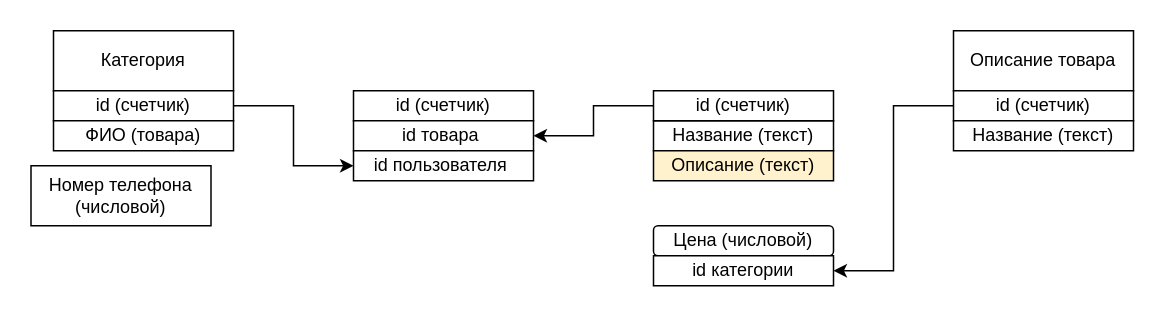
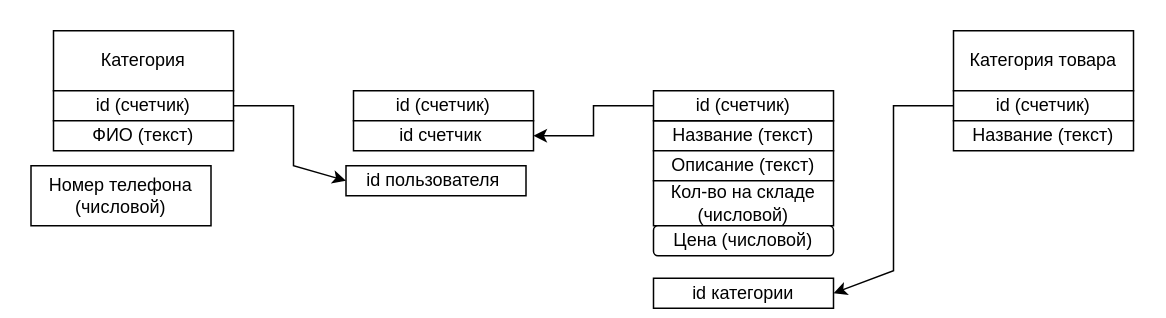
  <mxCell id="0" />
  <mxCell id="1" parent="0" />
  <mxCell id="2" value="Название (текст)" style="rounded=0;whiteSpace=wrap;html=1;container=0;" vertex="1" parent="1"><mxGeometry x="435" y="80" width="120" height="20" as="geometry" /></mxCell>
- <mxCell id="3" value="Описание (текст)" style="rounded=0;whiteSpace=wrap;html=1;container=0;fillColor=#fff2cc;" vertex="1" parent="1"><mxGeometry x="435" y="100" width="120" height="20" as="geometry" /></mxCell>
+ <mxCell id="3" value="Описание (текст)" style="rounded=0;whiteSpace=wrap;html=1;container=0;" vertex="1" parent="1"><mxGeometry x="435" y="100" width="120" height="20" as="geometry" /></mxCell>
+ <mxCell id="4" value="Кол-во на складе&lt;br&gt;(числовой)" style="rounded=0;whiteSpace=wrap;html=1;container=0;" vertex="1" parent="1"><mxGeometry x="435" y="120" width="120" height="30" as="geometry" /></mxCell>
  <mxCell id="5" value="Цена (числовой)" style="whiteSpace=wrap;html=1;container=0;rounded=1;" vertex="1" parent="1"><mxGeometry x="435" y="150" width="120" height="20" as="geometry" /></mxCell>
  <mxCell id="6" value="id (счетчик)" style="rounded=0;whiteSpace=wrap;html=1;container=0;" vertex="1" parent="1"><mxGeometry x="435" y="60" width="120" height="20" as="geometry" /></mxCell>
- <mxCell id="7" value="Описание товара" style="rounded=0;whiteSpace=wrap;html=1;" vertex="1" parent="1"><mxGeometry x="635" y="20" width="120" height="40" as="geometry" /></mxCell>
+ <mxCell id="7" value="Категория товара" style="rounded=0;whiteSpace=wrap;html=1;" vertex="1" parent="1"><mxGeometry x="635" y="20" width="120" height="40" as="geometry" /></mxCell>
  <mxCell id="8" value="id (счетчик)" style="rounded=0;whiteSpace=wrap;html=1;container=0;" vertex="1" parent="1"><mxGeometry x="635" y="60" width="120" height="20" as="geometry" /></mxCell>
  <mxCell id="9" value="Название (текст)" style="rounded=0;whiteSpace=wrap;html=1;container=0;" vertex="1" parent="1"><mxGeometry x="635" y="80" width="120" height="20" as="geometry" /></mxCell>
- <mxCell id="10" value="id категории" style="rounded=0;whiteSpace=wrap;html=1;container=0;" vertex="1" parent="1"><mxGeometry x="435" y="170" width="120" height="20" as="geometry" /></mxCell>
+ <mxCell id="10" value="id категории" style="rounded=0;whiteSpace=wrap;html=1;container=0;" vertex="1" parent="1"><mxGeometry x="435" y="185" width="120" height="20" as="geometry" /></mxCell>
  <mxCell id="11" value="" style="endArrow=classic;html=1;rounded=0;exitX=0;exitY=0.5;exitDx=0;exitDy=0;entryX=1;entryY=0.5;entryDx=0;entryDy=0;" edge="1" parent="1" source="8" target="10"><mxGeometry width="50" height="50" relative="1" as="geometry"><mxPoint x="575" y="120" as="sourcePoint" /><mxPoint x="595" y="170" as="targetPoint" /><Array as="points"><mxPoint x="595" y="70" /><mxPoint x="595" y="180" /></Array></mxGeometry></mxCell>
  <mxCell id="12" value="id (счетчик)" style="rounded=0;whiteSpace=wrap;html=1;container=0;" vertex="1" parent="1"><mxGeometry x="235" y="60" width="120" height="20" as="geometry" /></mxCell>
- <mxCell id="13" value="id товара&amp;nbsp;" style="rounded=0;whiteSpace=wrap;html=1;container=0;" vertex="1" parent="1"><mxGeometry x="235" y="80" width="120" height="20" as="geometry" /></mxCell>
+ <mxCell id="13" value="id счетчик&amp;nbsp;" style="rounded=0;whiteSpace=wrap;html=1;container=0;" vertex="1" parent="1"><mxGeometry x="235" y="80" width="120" height="20" as="geometry" /></mxCell>
  <mxCell id="14" value="" style="endArrow=classic;html=1;rounded=0;exitX=0;exitY=0.5;exitDx=0;exitDy=0;entryX=1;entryY=0.5;entryDx=0;entryDy=0;" edge="1" parent="1" source="6" target="13"><mxGeometry width="50" height="50" relative="1" as="geometry"><mxPoint x="355" y="95" as="sourcePoint" /><mxPoint x="365" y="40" as="targetPoint" /><Array as="points"><mxPoint x="395" y="70" /><mxPoint x="395" y="90" /></Array></mxGeometry></mxCell>
  <mxCell id="15" value="Категория" style="rounded=0;whiteSpace=wrap;html=1;" vertex="1" parent="1"><mxGeometry x="35" y="20" width="120" height="40" as="geometry" /></mxCell>
  <mxCell id="16" value="id (счетчик)" style="rounded=0;whiteSpace=wrap;html=1;container=0;" vertex="1" parent="1"><mxGeometry x="35" y="60" width="120" height="20" as="geometry" /></mxCell>
- <mxCell id="17" value="ФИО (товара)" style="rounded=0;whiteSpace=wrap;html=1;container=0;" vertex="1" parent="1"><mxGeometry x="35" y="80" width="120" height="20" as="geometry" /></mxCell>
+ <mxCell id="17" value="ФИО (текст)" style="rounded=0;whiteSpace=wrap;html=1;container=0;" vertex="1" parent="1"><mxGeometry x="35" y="80" width="120" height="20" as="geometry" /></mxCell>
  <mxCell id="18" value="Номер телефона&lt;br&gt;(числовой)" style="rounded=0;whiteSpace=wrap;html=1;container=0;" vertex="1" parent="1"><mxGeometry x="20" y="110" width="120" height="40" as="geometry" /></mxCell>
- <mxCell id="19" value="id пользователя&amp;nbsp;" style="rounded=0;whiteSpace=wrap;html=1;container=0;" vertex="1" parent="1"><mxGeometry x="235" y="100" width="120" height="20" as="geometry" /></mxCell>
+ <mxCell id="19" value="id пользователя&amp;nbsp;" style="rounded=0;whiteSpace=wrap;html=1;container=0;" vertex="1" parent="1"><mxGeometry x="230" y="110" width="120" height="20" as="geometry" /></mxCell>
  <mxCell id="20" value="" style="endArrow=classic;html=1;rounded=0;entryX=0;entryY=0.5;entryDx=0;entryDy=0;" edge="1" parent="1" target="19"><mxGeometry width="50" height="50" relative="1" as="geometry"><mxPoint x="155" y="70" as="sourcePoint" /><mxPoint x="205" y="20" as="targetPoint" /><Array as="points"><mxPoint y="70" x="195" /><mxPoint y="110" x="195" /></Array></mxGeometry></mxCell>
